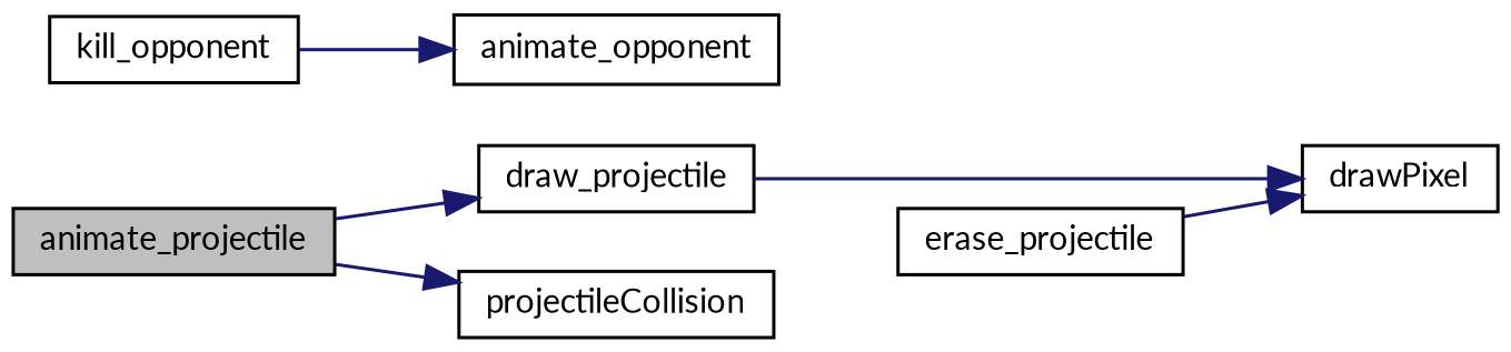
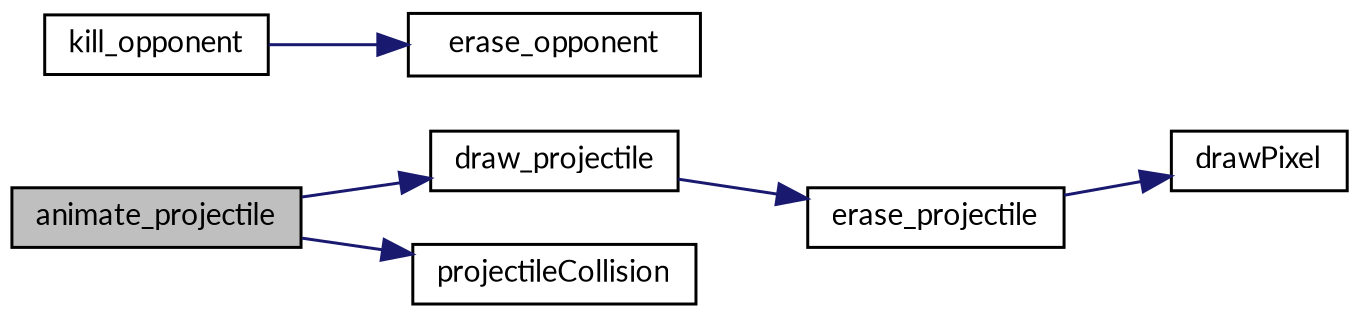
  digraph {
    fontname=Lato
    rankdir=LR
    node [color=black fillcolor=white fontname=Lato fontsize=10 shape=record style=filled]
    edge [color=midnightblue fontname=Lato fontsize=10 labelfontname=Helvetica labelfontsize=10 style=solid]
    n1 [fillcolor=grey75 fontcolor=black height=0.2 label=animate_projectile width=0.4]
    n2 [height=0.2 label=draw_projectile width=0.4]
    n3 [height=0.2 label=projectileCollision width=0.4]
    n4 [height=0.2 label=drawPixel width=0.4]
    n5 [height=0.2 label=erase_projectile width=0.4]
    n6 [height=0.2 label=kill_opponent width=0.4]
-   n7 [height=0.2 label=animate_opponent width=0.4]
+   n7 [height=0.2 label=erase_opponent width=0.4]
    n1 -> n2
    n1 -> n3
-   n2 -> n4
+   n2 -> n5
    n5 -> n4
    n6 -> n7
  }
